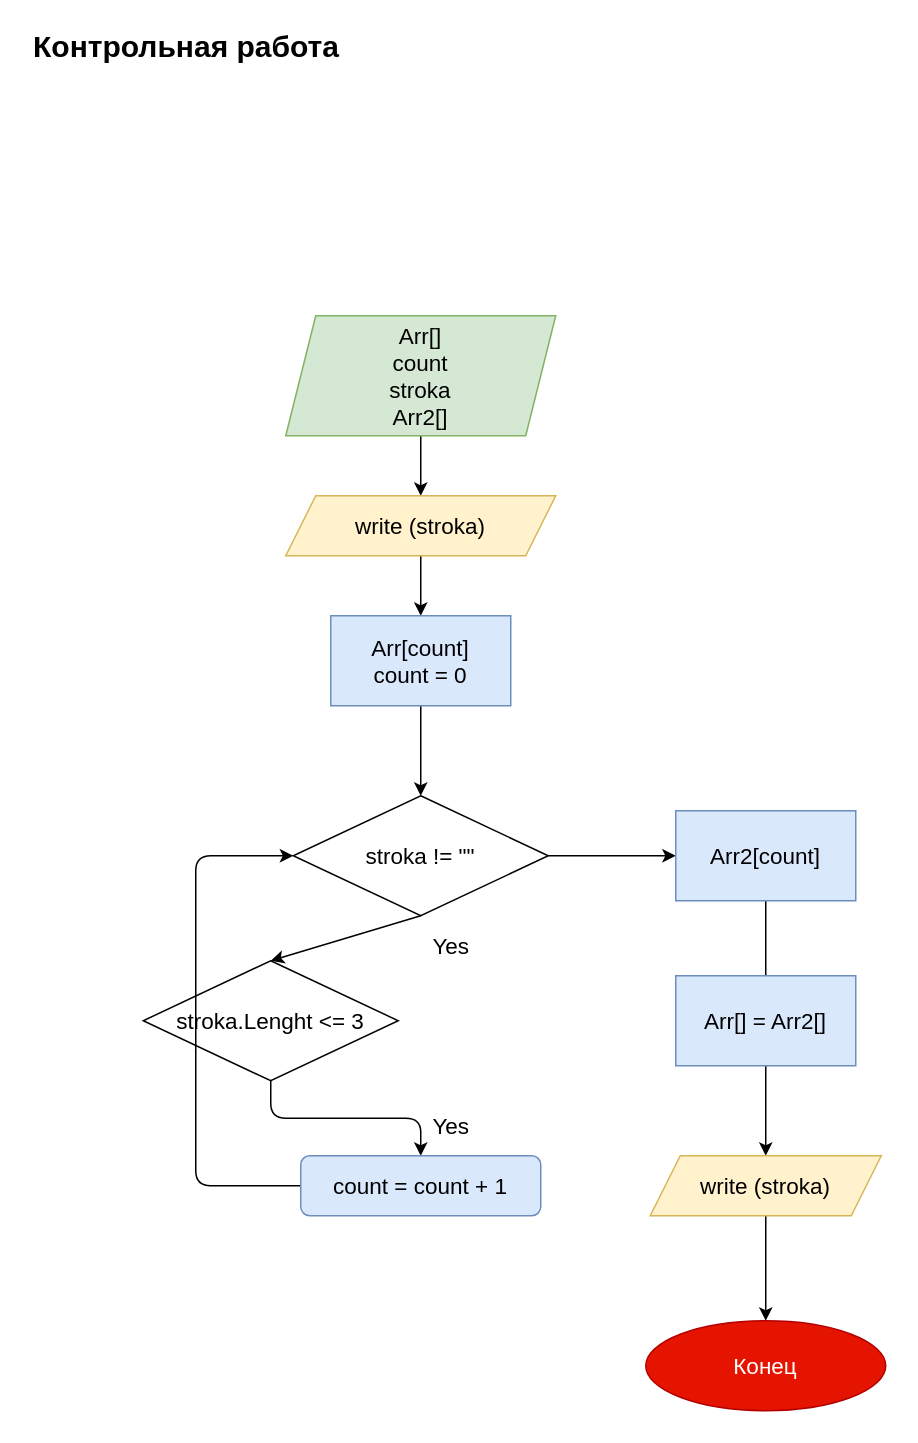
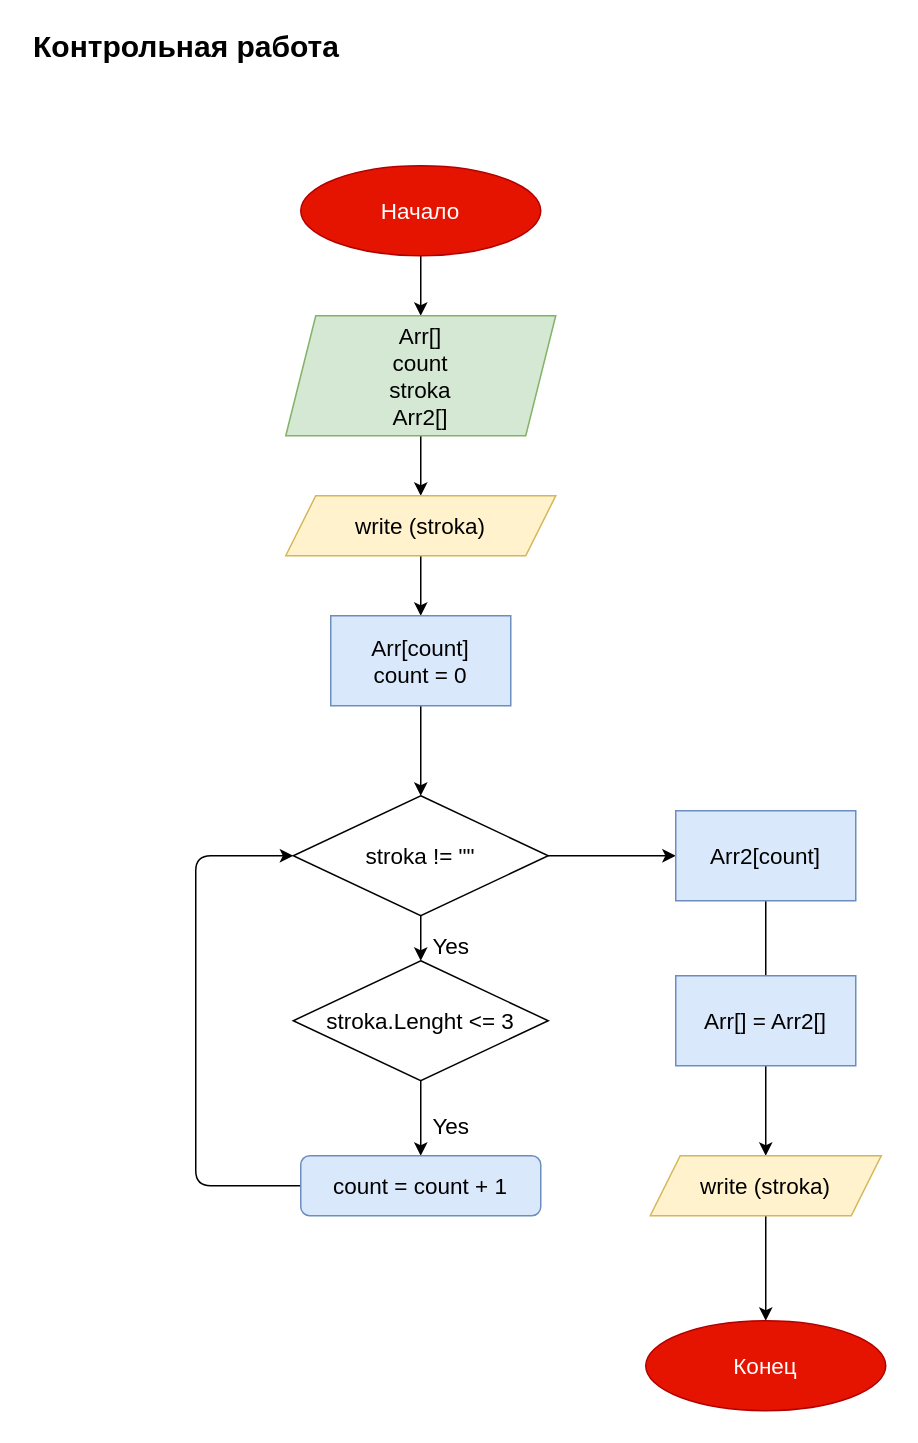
  <mxCell id="0" />
  <mxCell id="1" parent="0" />
  <mxCell id="2" value="&lt;span style=&quot;font-size: 20px&quot;&gt;&lt;b&gt;Контрольная работа&lt;/b&gt;&lt;/span&gt;" style="text;html=1;align=left;verticalAlign=middle;resizable=0;points=[];autosize=1;strokeColor=none;fillColor=none;fontSize=13;" vertex="1" parent="1"><mxGeometry x="20" y="20" width="220" height="20" as="geometry" /></mxCell>
+ <mxCell id="3" style="edgeStyle=none;html=1;exitX=0.5;exitY=1;exitDx=0;exitDy=0;entryX=0.5;entryY=0;entryDx=0;entryDy=0;fontSize=15;" edge="1" parent="1" source="4" target="6"><mxGeometry relative="1" as="geometry" /></mxCell>
+ <mxCell id="4" value="Начало" style="ellipse;whiteSpace=wrap;html=1;fontSize=15;fillColor=#e51400;fontColor=#ffffff;strokeColor=#B20000;" vertex="1" parent="1"><mxGeometry x="200" y="110" width="160" height="60" as="geometry" /></mxCell>
  <mxCell id="5" style="edgeStyle=none;html=1;exitX=0.5;exitY=1;exitDx=0;exitDy=0;entryX=0.5;entryY=0;entryDx=0;entryDy=0;fontSize=15;" edge="1" parent="1" source="6" target="8"><mxGeometry relative="1" as="geometry" /></mxCell>
  <mxCell id="6" value="Arr[]&lt;br&gt;count&lt;br&gt;stroka&lt;br&gt;Arr2[]" style="shape=parallelogram;perimeter=parallelogramPerimeter;whiteSpace=wrap;html=1;fixedSize=1;fontSize=15;fillColor=#d5e8d4;strokeColor=#82b366;fontColor=#000000;" vertex="1" parent="1"><mxGeometry x="190" y="210" width="180" height="80" as="geometry" /></mxCell>
  <mxCell id="7" style="edgeStyle=none;html=1;exitX=0.5;exitY=1;exitDx=0;exitDy=0;entryX=0.5;entryY=0;entryDx=0;entryDy=0;fontSize=15;" edge="1" parent="1" source="8" target="10"><mxGeometry relative="1" as="geometry" /></mxCell>
  <mxCell id="8" value="write (stroka)" style="shape=parallelogram;perimeter=parallelogramPerimeter;whiteSpace=wrap;html=1;fixedSize=1;fontSize=15;fillColor=#fff2cc;strokeColor=#d6b656;fontColor=#000000;" vertex="1" parent="1"><mxGeometry x="190" y="330" width="180" height="40" as="geometry" /></mxCell>
  <mxCell id="9" style="edgeStyle=none;html=1;exitX=0.5;exitY=1;exitDx=0;exitDy=0;entryX=0.5;entryY=0;entryDx=0;entryDy=0;fontSize=15;" edge="1" parent="1" source="10" target="13"><mxGeometry relative="1" as="geometry" /></mxCell>
  <mxCell id="10" value="Arr[count]&lt;br&gt;count = 0" style="rounded=0;whiteSpace=wrap;html=1;fontSize=15;fillColor=#dae8fc;strokeColor=#6c8ebf;fontColor=#000000;" vertex="1" parent="1"><mxGeometry x="220" y="410" width="120" height="60" as="geometry" /></mxCell>
  <mxCell id="11" style="edgeStyle=none;html=1;exitX=0.5;exitY=1;exitDx=0;exitDy=0;entryX=0.5;entryY=0;entryDx=0;entryDy=0;fontSize=15;" edge="1" parent="1" source="13" target="15"><mxGeometry relative="1" as="geometry" /></mxCell>
  <mxCell id="12" style="edgeStyle=orthogonalEdgeStyle;html=1;exitX=1;exitY=0.5;exitDx=0;exitDy=0;entryX=0;entryY=0.5;entryDx=0;entryDy=0;fontSize=15;" edge="1" parent="1" source="13" target="21"><mxGeometry relative="1" as="geometry" /></mxCell>
  <mxCell id="13" value="stroka != &quot;&quot;" style="rhombus;whiteSpace=wrap;html=1;fontSize=15;" vertex="1" parent="1"><mxGeometry x="195" y="530" width="170" height="80" as="geometry" /></mxCell>
  <mxCell id="14" style="edgeStyle=orthogonalEdgeStyle;html=1;exitX=0.5;exitY=1;exitDx=0;exitDy=0;entryX=0.5;entryY=0;entryDx=0;entryDy=0;fontSize=15;" edge="1" parent="1" source="15" target="17"><mxGeometry relative="1" as="geometry" /></mxCell>
- <mxCell id="15" value="stroka.Lenght &amp;lt;= 3" style="rhombus;whiteSpace=wrap;html=1;fontSize=15;" vertex="1" parent="1"><mxGeometry x="95" y="640" width="170" height="80" as="geometry" /></mxCell>
+ <mxCell id="15" value="stroka.Lenght &amp;lt;= 3" style="rhombus;whiteSpace=wrap;html=1;fontSize=15;" vertex="1" parent="1"><mxGeometry x="195" y="640" width="170" height="80" as="geometry" /></mxCell>
  <mxCell id="16" style="edgeStyle=orthogonalEdgeStyle;html=1;exitX=0;exitY=0.5;exitDx=0;exitDy=0;entryX=0;entryY=0.5;entryDx=0;entryDy=0;fontSize=15;" edge="1" parent="1" source="17" target="13"><mxGeometry relative="1" as="geometry"><Array as="points"><mxPoint x="130" y="790" /><mxPoint x="130" y="570" /></Array></mxGeometry></mxCell>
  <mxCell id="17" value="count = count + 1" style="whiteSpace=wrap;html=1;fontSize=15;fillColor=#dae8fc;strokeColor=#6c8ebf;fontColor=#000000;rounded=1;" vertex="1" parent="1"><mxGeometry x="200" y="770" width="160" height="40" as="geometry" /></mxCell>
  <mxCell id="18" value="Yes" style="text;html=1;align=center;verticalAlign=middle;resizable=0;points=[];autosize=1;strokeColor=none;fillColor=none;fontSize=15;" vertex="1" parent="1"><mxGeometry x="280" y="620" width="40" height="20" as="geometry" /></mxCell>
  <mxCell id="19" value="Yes" style="text;html=1;align=center;verticalAlign=middle;resizable=0;points=[];autosize=1;strokeColor=none;fillColor=none;fontSize=15;" vertex="1" parent="1"><mxGeometry x="280" y="740" width="40" height="20" as="geometry" /></mxCell>
  <mxCell id="20" style="edgeStyle=orthogonalEdgeStyle;html=1;exitX=0.5;exitY=1;exitDx=0;exitDy=0;entryX=0.5;entryY=0;entryDx=0;entryDy=0;fontSize=15;endArrow=none;" edge="1" parent="1" source="21" target="23"><mxGeometry relative="1" as="geometry" /></mxCell>
  <mxCell id="21" value="Arr2[count]" style="rounded=0;whiteSpace=wrap;html=1;fontSize=15;fillColor=#dae8fc;strokeColor=#6c8ebf;fontColor=#000000;" vertex="1" parent="1"><mxGeometry x="450" y="540" width="120" height="60" as="geometry" /></mxCell>
  <mxCell id="22" style="edgeStyle=orthogonalEdgeStyle;html=1;exitX=0.5;exitY=1;exitDx=0;exitDy=0;entryX=0.5;entryY=0;entryDx=0;entryDy=0;fontSize=15;" edge="1" parent="1" source="23" target="25"><mxGeometry relative="1" as="geometry" /></mxCell>
  <mxCell id="23" value="Arr[] = Arr2[]" style="rounded=0;whiteSpace=wrap;html=1;fontSize=15;fillColor=#dae8fc;strokeColor=#6c8ebf;fontColor=#000000;" vertex="1" parent="1"><mxGeometry x="450" y="650" width="120" height="60" as="geometry" /></mxCell>
  <mxCell id="24" style="edgeStyle=orthogonalEdgeStyle;html=1;exitX=0.5;exitY=1;exitDx=0;exitDy=0;entryX=0.5;entryY=0;entryDx=0;entryDy=0;fontSize=15;" edge="1" parent="1" source="25" target="26"><mxGeometry relative="1" as="geometry" /></mxCell>
  <mxCell id="25" value="write (stroka)" style="shape=parallelogram;perimeter=parallelogramPerimeter;whiteSpace=wrap;html=1;fixedSize=1;fontSize=15;fillColor=#fff2cc;strokeColor=#d6b656;fontColor=#000000;" vertex="1" parent="1"><mxGeometry x="433" y="770" width="154" height="40" as="geometry" /></mxCell>
  <mxCell id="26" value="Конец" style="ellipse;whiteSpace=wrap;html=1;fontSize=15;fillColor=#e51400;fontColor=#ffffff;strokeColor=#B20000;" vertex="1" parent="1"><mxGeometry x="430" y="880" width="160" height="60" as="geometry" /></mxCell>
